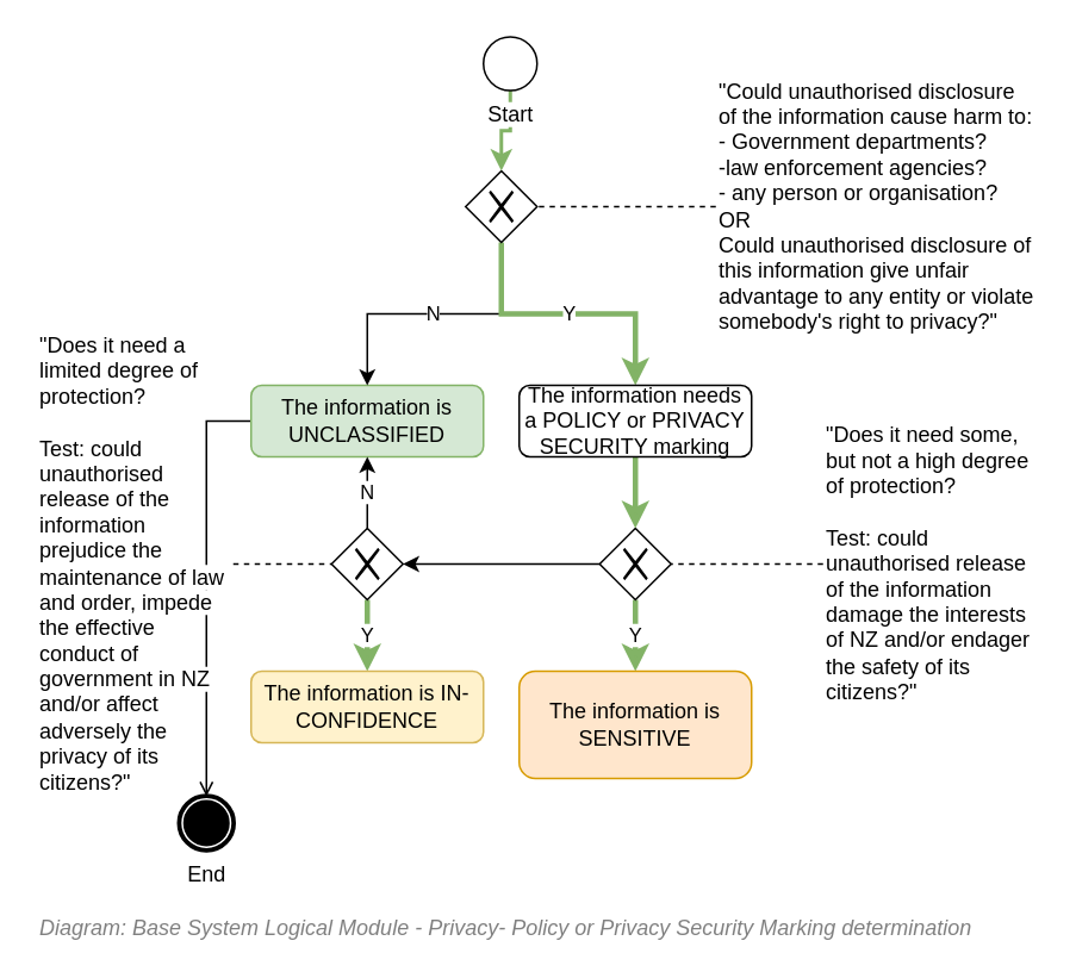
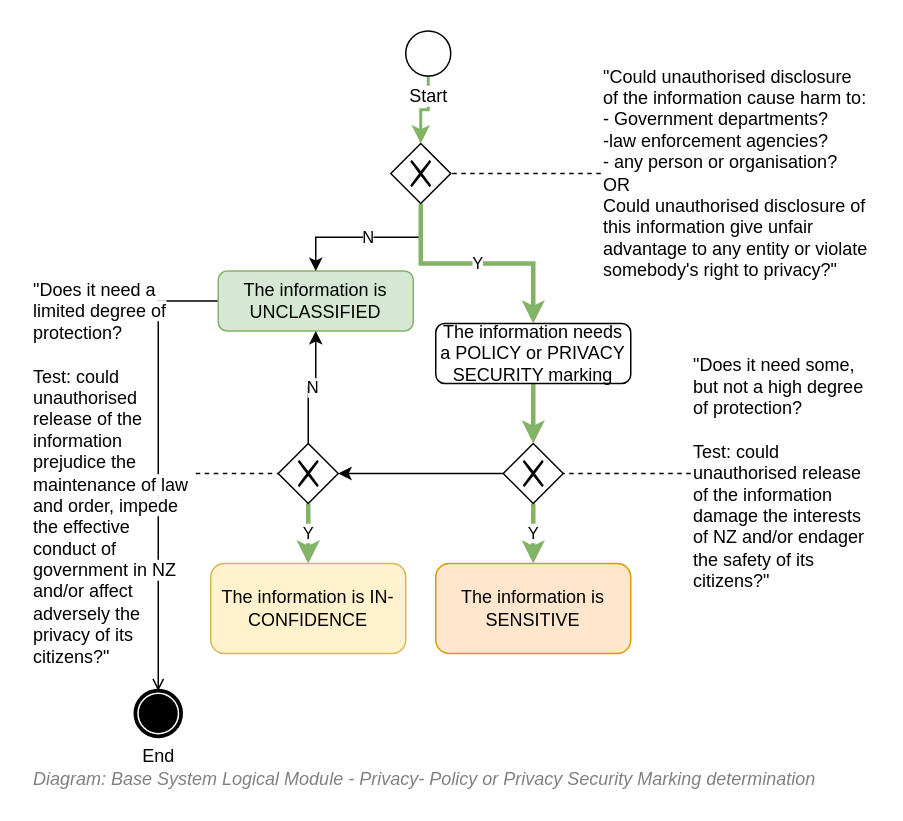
  <mxCell id="0" />
  <mxCell id="1" value="Diagram" parent="0" />
  <mxCell id="2" value="Y" style="edgeStyle=orthogonalEdgeStyle;rounded=0;orthogonalLoop=1;jettySize=auto;html=1;entryX=0.5;entryY=0;entryDx=0;entryDy=0;fillColor=#d5e8d4;strokeColor=#82b366;strokeWidth=3;" edge="1" parent="1" source="4" target="9"><mxGeometry relative="1" as="geometry" /></mxCell>
  <mxCell id="3" style="edgeStyle=orthogonalEdgeStyle;rounded=0;orthogonalLoop=1;jettySize=auto;html=1;entryX=1;entryY=0.5;entryDx=0;entryDy=0;" edge="1" parent="1" source="4" target="19"><mxGeometry relative="1" as="geometry" /></mxCell>
  <mxCell id="4" value="" style="shape=mxgraph.bpmn.shape;html=1;verticalLabelPosition=bottom;labelBackgroundColor=#ffffff;verticalAlign=top;align=center;perimeter=rhombusPerimeter;background=gateway;outlineConnect=0;outline=none;symbol=exclusiveGw;fontFamily=Helvetica;fontSize=12;fontColor=#000000;strokeColor=#000000;fillColor=#ffffff;" vertex="1" parent="1"><mxGeometry x="335" y="295" width="40" height="40" as="geometry" /></mxCell>
  <mxCell id="5" style="edgeStyle=orthogonalEdgeStyle;rounded=0;orthogonalLoop=1;jettySize=auto;html=1;entryX=1;entryY=0.5;entryDx=0;entryDy=0;dashed=1;endArrow=none;endFill=0;" edge="1" parent="1" source="6" target="12"><mxGeometry relative="1" as="geometry" /></mxCell>
  <mxCell id="6" value="&lt;span style=&quot;background-color: rgb(255 , 255 , 255)&quot;&gt;&quot;Could unauthorised disclosure of the information cause harm to:&lt;/span&gt;&lt;br&gt;&lt;span style=&quot;background-color: rgb(255 , 255 , 255)&quot;&gt;- Government departments?&lt;/span&gt;&lt;br&gt;&lt;span style=&quot;background-color: rgb(255 , 255 , 255)&quot;&gt;-law enforcement agencies?&lt;/span&gt;&lt;br&gt;&lt;span style=&quot;background-color: rgb(255 , 255 , 255)&quot;&gt;- any person or organisation?&lt;/span&gt;&lt;br&gt;&lt;span style=&quot;background-color: rgb(255 , 255 , 255)&quot;&gt;OR&lt;/span&gt;&lt;br&gt;&lt;span style=&quot;background-color: rgb(255 , 255 , 255)&quot;&gt;Could unauthorised disclosure of this information give unfair advantage to any entity or violate somebody's right to privacy?&quot;&lt;/span&gt;" style="text;html=1;strokeColor=none;fillColor=none;align=left;verticalAlign=middle;whiteSpace=wrap;rounded=0;" vertex="1" parent="1"><mxGeometry x="400" y="45" width="180" height="140" as="geometry" /></mxCell>
  <mxCell id="7" style="edgeStyle=orthogonalEdgeStyle;rounded=0;orthogonalLoop=1;jettySize=auto;html=1;endArrow=open;endFill=1;entryX=0.5;entryY=0;entryDx=0;entryDy=0;" edge="1" parent="1" source="8" target="23"><mxGeometry relative="1" as="geometry"><mxPoint x="280" y="495" as="targetPoint" /></mxGeometry></mxCell>
- <mxCell id="8" value="The information is UNCLASSIFIED" style="shape=ext;rounded=1;html=1;whiteSpace=wrap;fillColor=#d5e8d4;strokeColor=#82b366;" vertex="1" parent="1"><mxGeometry x="140" y="215" width="130" height="40" as="geometry" /></mxCell>
+ <mxCell id="8" value="The information is UNCLASSIFIED" style="shape=ext;rounded=1;html=1;whiteSpace=wrap;fillColor=#d5e8d4;strokeColor=#82b366;" vertex="1" parent="1"><mxGeometry x="145" y="180" width="130" height="40" as="geometry" /></mxCell>
  <mxCell id="9" value="The information is SENSITIVE" style="shape=ext;rounded=1;html=1;whiteSpace=wrap;fillColor=#ffe6cc;strokeColor=#d79b00;" vertex="1" parent="1"><mxGeometry x="290" y="375" width="130" height="60" as="geometry" /></mxCell>
  <mxCell id="10" value="N" style="edgeStyle=orthogonalEdgeStyle;rounded=0;orthogonalLoop=1;jettySize=auto;html=1;entryX=0.5;entryY=0;entryDx=0;entryDy=0;" edge="1" parent="1" source="12" target="8"><mxGeometry relative="1" as="geometry" /></mxCell>
  <mxCell id="11" value="Y" style="edgeStyle=orthogonalEdgeStyle;rounded=0;orthogonalLoop=1;jettySize=auto;html=1;entryX=0.5;entryY=0;entryDx=0;entryDy=0;fillColor=#d5e8d4;strokeColor=#82b366;strokeWidth=3;" edge="1" parent="1" source="12" target="16"><mxGeometry relative="1" as="geometry"><Array as="points"><mxPoint x="280" y="175" /><mxPoint x="355" y="175" /></Array></mxGeometry></mxCell>
  <mxCell id="12" value="" style="shape=mxgraph.bpmn.shape;html=1;verticalLabelPosition=bottom;labelBackgroundColor=#ffffff;verticalAlign=top;align=center;perimeter=rhombusPerimeter;background=gateway;outlineConnect=0;outline=none;symbol=exclusiveGw;fontFamily=Helvetica;fontSize=12;fontColor=#000000;strokeColor=#000000;fillColor=#ffffff;" vertex="1" parent="1"><mxGeometry x="260" y="95" width="40" height="40" as="geometry" /></mxCell>
  <mxCell id="13" style="edgeStyle=orthogonalEdgeStyle;rounded=0;orthogonalLoop=1;jettySize=auto;html=1;entryX=1;entryY=0.5;entryDx=0;entryDy=0;dashed=1;endArrow=none;endFill=0;" edge="1" parent="1" source="14" target="4"><mxGeometry relative="1" as="geometry" /></mxCell>
  <mxCell id="14" value="&lt;span style=&quot;background-color: rgb(255 , 255 , 255)&quot;&gt;&quot;Does it need some, but not a high degree of protection?&lt;br&gt;&lt;/span&gt;&lt;br&gt;Test: could unauthorised release of the information damage the interests of NZ and/or endager the safety of its citizens?&quot;" style="text;html=1;strokeColor=none;fillColor=none;align=left;verticalAlign=middle;whiteSpace=wrap;rounded=0;" vertex="1" parent="1"><mxGeometry x="460" y="240" width="120" height="150" as="geometry" /></mxCell>
  <mxCell id="15" style="edgeStyle=orthogonalEdgeStyle;rounded=0;orthogonalLoop=1;jettySize=auto;html=1;entryX=0.5;entryY=0;entryDx=0;entryDy=0;fillColor=#d5e8d4;strokeColor=#82b366;strokeWidth=3;" edge="1" parent="1" source="16" target="4"><mxGeometry relative="1" as="geometry" /></mxCell>
  <mxCell id="16" value="The information needs a POLICY or PRIVACY SECURITY marking" style="shape=ext;rounded=1;html=1;whiteSpace=wrap;" vertex="1" parent="1"><mxGeometry x="290" y="215" width="130" height="40" as="geometry" /></mxCell>
  <mxCell id="17" value="N" style="edgeStyle=orthogonalEdgeStyle;rounded=0;orthogonalLoop=1;jettySize=auto;html=1;entryX=0.5;entryY=1;entryDx=0;entryDy=0;" edge="1" parent="1" source="19" target="8"><mxGeometry relative="1" as="geometry" /></mxCell>
  <mxCell id="18" value="Y" style="edgeStyle=orthogonalEdgeStyle;rounded=0;orthogonalLoop=1;jettySize=auto;html=1;entryX=0.5;entryY=0;entryDx=0;entryDy=0;fillColor=#d5e8d4;strokeColor=#82b366;strokeWidth=3;" edge="1" parent="1" source="19" target="22"><mxGeometry relative="1" as="geometry" /></mxCell>
  <mxCell id="19" value="" style="shape=mxgraph.bpmn.shape;html=1;verticalLabelPosition=bottom;labelBackgroundColor=#ffffff;verticalAlign=top;align=center;perimeter=rhombusPerimeter;background=gateway;outlineConnect=0;outline=none;symbol=exclusiveGw;fontFamily=Helvetica;fontSize=12;fontColor=#000000;strokeColor=#000000;fillColor=#ffffff;" vertex="1" parent="1"><mxGeometry x="185" y="295" width="40" height="40" as="geometry" /></mxCell>
  <mxCell id="20" style="edgeStyle=orthogonalEdgeStyle;rounded=0;orthogonalLoop=1;jettySize=auto;html=1;entryX=0;entryY=0.5;entryDx=0;entryDy=0;dashed=1;endArrow=none;endFill=0;" edge="1" parent="1" source="21" target="19"><mxGeometry relative="1" as="geometry" /></mxCell>
  <mxCell id="21" value="&lt;span style=&quot;background-color: rgb(255 , 255 , 255)&quot;&gt;&quot;Does it need a limited degree of protection?&lt;br&gt;&lt;br&gt;Test: could unauthorised release of the information prejudice the maintenance of law and order, impede the effective conduct of government in NZ and/or affect adversely the privacy of its citizens?&quot;&lt;br&gt;&lt;/span&gt;" style="text;html=1;strokeColor=none;fillColor=none;align=left;verticalAlign=middle;whiteSpace=wrap;rounded=0;" vertex="1" parent="1"><mxGeometry x="20" y="185" width="110" height="260" as="geometry" /></mxCell>
- <mxCell id="22" value="The information is IN-CONFIDENCE" style="shape=ext;rounded=1;html=1;whiteSpace=wrap;fillColor=#fff2cc;strokeColor=#d6b656;" vertex="1" parent="1"><mxGeometry x="140" y="375" width="130" height="40" as="geometry" /></mxCell>
- <mxCell id="23" value="End" style="shape=mxgraph.bpmn.shape;html=1;verticalLabelPosition=bottom;labelBackgroundColor=#ffffff;verticalAlign=top;align=center;perimeter=ellipsePerimeter;outlineConnect=0;outline=end;symbol=terminate;" vertex="1" parent="1"><mxGeometry x="100" y="445" width="30" height="30" as="geometry" /></mxCell>
+ <mxCell id="22" value="The information is IN-CONFIDENCE" style="shape=ext;rounded=1;html=1;whiteSpace=wrap;fillColor=#fff2cc;strokeColor=#d6b656;" vertex="1" parent="1"><mxGeometry x="140" y="375" width="130" height="60" as="geometry" /></mxCell>
+ <mxCell id="23" value="End" style="shape=mxgraph.bpmn.shape;html=1;verticalLabelPosition=bottom;labelBackgroundColor=#ffffff;verticalAlign=top;align=center;perimeter=ellipsePerimeter;outlineConnect=0;outline=end;symbol=terminate;" vertex="1" parent="1"><mxGeometry x="90" y="460" width="30" height="30" as="geometry" /></mxCell>
  <mxCell id="24" style="edgeStyle=orthogonalEdgeStyle;rounded=0;orthogonalLoop=1;jettySize=auto;html=1;entryX=0.5;entryY=0;entryDx=0;entryDy=0;endArrow=classic;endFill=1;fillColor=#d5e8d4;strokeColor=#82b366;strokeWidth=2;" edge="1" parent="1" source="25" target="12"><mxGeometry relative="1" as="geometry" /></mxCell>
  <mxCell id="25" value="Start" style="shape=mxgraph.bpmn.shape;html=1;verticalLabelPosition=bottom;labelBackgroundColor=#ffffff;verticalAlign=top;align=center;perimeter=ellipsePerimeter;outlineConnect=0;outline=standard;symbol=general;" vertex="1" parent="1"><mxGeometry x="270" y="20" width="30" height="30" as="geometry" /></mxCell>
  <mxCell id="26" value="&lt;font style=&quot;font-size: 12px&quot;&gt;&lt;span style=&quot;font-size: 12px&quot;&gt;Diagram: Base System Logical Module -&amp;nbsp;&lt;/span&gt;Privacy- Policy or Privacy Security Marking determination&lt;/font&gt;" style="text;strokeColor=none;fillColor=none;html=1;fontSize=24;fontStyle=2;verticalAlign=middle;align=left;shadow=0;glass=0;comic=0;opacity=30;fontColor=#808080;" vertex="1" parent="1"><mxGeometry x="20" y="505" width="520" height="20" as="geometry" /></mxCell>
  <mxCell id="27" value="Title/Diagram" parent="0" />
